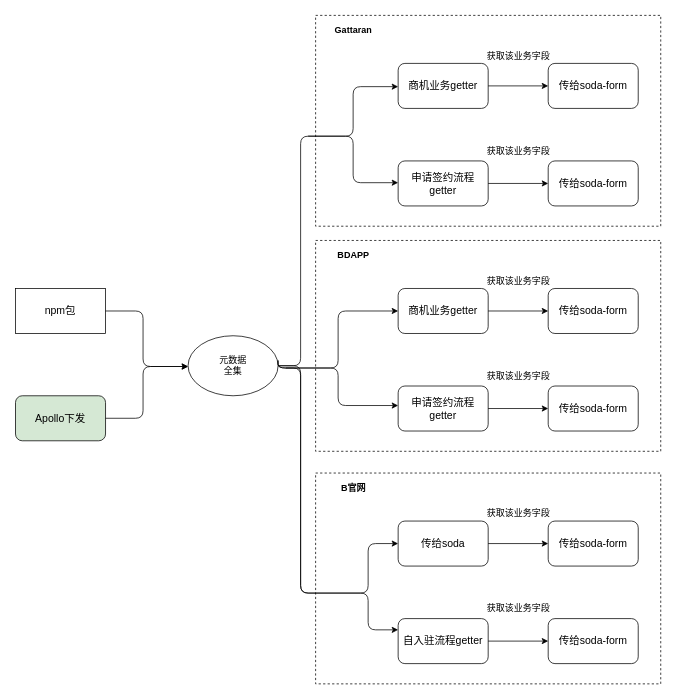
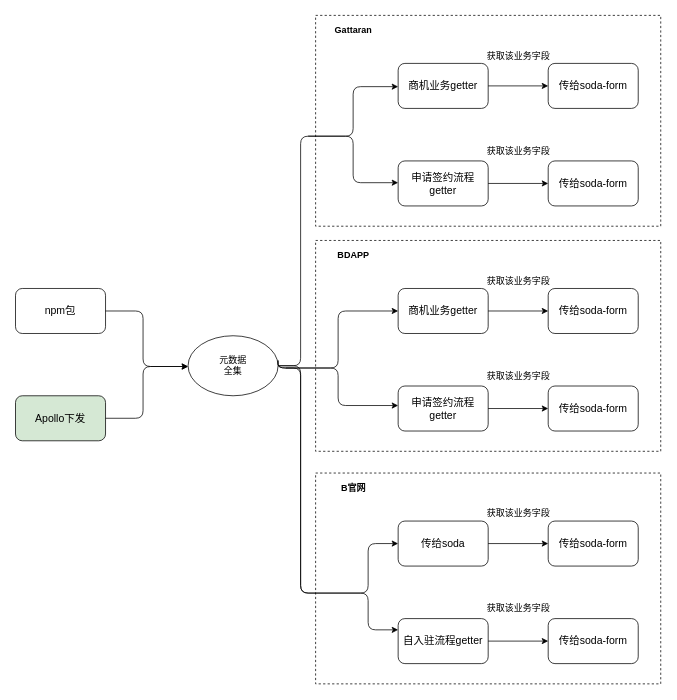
  <mxCell id="0" />
  <mxCell id="1" parent="0" />
  <mxCell id="2" value="" style="rounded=0;whiteSpace=wrap;html=1;dashed=1;" vertex="1" parent="1"><mxGeometry x="420" y="20" width="460" height="281" as="geometry" /></mxCell>
- <mxCell id="3" value="&lt;span style=&quot;font-size: 14px&quot;&gt;npm包&lt;/span&gt;" style="whiteSpace=wrap;html=1;rounded=0;" vertex="1" parent="1"><mxGeometry x="20" y="384" width="120" height="60" as="geometry" /></mxCell>
+ <mxCell id="3" value="&lt;span style=&quot;font-size: 14px&quot;&gt;npm包&lt;/span&gt;" style="rounded=1;whiteSpace=wrap;html=1;" vertex="1" parent="1"><mxGeometry x="20" y="384" width="120" height="60" as="geometry" /></mxCell>
  <mxCell id="4" value="&lt;span style=&quot;font-size: 14px&quot;&gt;Apollo下发&lt;br&gt;&lt;/span&gt;" style="rounded=1;whiteSpace=wrap;html=1;fillColor=#d5e8d4;" vertex="1" parent="1"><mxGeometry x="20" y="527" width="120" height="60" as="geometry" /></mxCell>
  <mxCell id="5" value="" style="endArrow=classic;html=1;entryX=0;entryY=0.5;entryDx=0;entryDy=0;edgeStyle=orthogonalEdgeStyle;exitX=1;exitY=0.5;exitDx=0;exitDy=0;" edge="1" parent="1" source="3"><mxGeometry width="50" height="50" relative="1" as="geometry"><mxPoint x="140" y="358" as="sourcePoint" /><mxPoint x="250" y="488" as="targetPoint" /><Array as="points"><mxPoint x="190" y="414" /><mxPoint x="190" y="488" /></Array></mxGeometry></mxCell>
  <mxCell id="6" value="" style="endArrow=classic;html=1;entryX=0;entryY=0.5;entryDx=0;entryDy=0;exitX=1;exitY=0.5;exitDx=0;exitDy=0;edgeStyle=orthogonalEdgeStyle;" edge="1" parent="1" source="4"><mxGeometry width="50" height="50" relative="1" as="geometry"><mxPoint x="140" y="488" as="sourcePoint" /><mxPoint x="250" y="488" as="targetPoint" /><Array as="points"><mxPoint x="190" y="557" /><mxPoint x="190" y="488" /></Array></mxGeometry></mxCell>
  <mxCell id="7" value="" style="endArrow=classic;html=1;edgeStyle=orthogonalEdgeStyle;entryX=0;entryY=0.5;entryDx=0;entryDy=0;" edge="1" parent="1"><mxGeometry width="50" height="50" relative="1" as="geometry"><mxPoint x="410" y="181" as="sourcePoint" /><mxPoint x="530" y="115" as="targetPoint" /><Array as="points"><mxPoint x="470" y="181" /><mxPoint x="470" y="115" /></Array></mxGeometry></mxCell>
  <mxCell id="8" value="元数据&lt;br&gt;全集" style="ellipse;whiteSpace=wrap;html=1;" vertex="1" parent="1"><mxGeometry x="250" y="447" width="120" height="80" as="geometry" /></mxCell>
  <mxCell id="9" value="&lt;span style=&quot;font-size: 14px&quot;&gt;商机业务getter&lt;br&gt;&lt;/span&gt;" style="rounded=1;whiteSpace=wrap;html=1;" vertex="1" parent="1"><mxGeometry x="530" y="84" width="120" height="60" as="geometry" /></mxCell>
  <mxCell id="10" value="&lt;span style=&quot;font-size: 14px&quot;&gt;申请签约流程getter&lt;br&gt;&lt;/span&gt;" style="rounded=1;whiteSpace=wrap;html=1;" vertex="1" parent="1"><mxGeometry x="530" y="214" width="120" height="60" as="geometry" /></mxCell>
  <mxCell id="11" value="" style="endArrow=classic;html=1;entryX=0;entryY=0.5;entryDx=0;entryDy=0;edgeStyle=orthogonalEdgeStyle;exitX=1;exitY=0.5;exitDx=0;exitDy=0;" edge="1" parent="1" source="8"><mxGeometry width="50" height="50" relative="1" as="geometry"><mxPoint x="390" y="460" as="sourcePoint" /><mxPoint x="530" y="243" as="targetPoint" /><Array as="points"><mxPoint x="400" y="487" /><mxPoint x="400" y="181" /><mxPoint x="470" y="181" /><mxPoint x="470" y="243" /></Array></mxGeometry></mxCell>
  <mxCell id="12" value="&lt;span style=&quot;font-size: 14px&quot;&gt;传给soda-form&lt;br&gt;&lt;/span&gt;" style="rounded=1;whiteSpace=wrap;html=1;" vertex="1" parent="1"><mxGeometry x="730" y="84" width="120" height="60" as="geometry" /></mxCell>
  <mxCell id="13" value="&lt;font style=&quot;font-size: 14px&quot;&gt;传给soda-form&lt;/font&gt;" style="rounded=1;whiteSpace=wrap;html=1;" vertex="1" parent="1"><mxGeometry x="730" y="214" width="120" height="60" as="geometry" /></mxCell>
  <mxCell id="14" value="" style="endArrow=classic;html=1;entryX=0;entryY=0.5;entryDx=0;entryDy=0;exitX=1;exitY=0.5;exitDx=0;exitDy=0;" edge="1" parent="1" source="9" target="12"><mxGeometry width="50" height="50" relative="1" as="geometry"><mxPoint x="650" y="120" as="sourcePoint" /><mxPoint x="700" y="70" as="targetPoint" /></mxGeometry></mxCell>
  <mxCell id="15" value="获取该业务字段" style="text;html=1;resizable=0;autosize=1;align=center;verticalAlign=middle;points=[];fillColor=none;strokeColor=none;rounded=0;" vertex="1" parent="1"><mxGeometry x="640" y="64" width="100" height="20" as="geometry" /></mxCell>
  <mxCell id="16" value="" style="endArrow=classic;html=1;exitX=1;exitY=0.5;exitDx=0;exitDy=0;entryX=0;entryY=0.5;entryDx=0;entryDy=0;" edge="1" parent="1" target="13"><mxGeometry width="50" height="50" relative="1" as="geometry"><mxPoint x="650" y="244" as="sourcePoint" /><mxPoint x="730" y="243" as="targetPoint" /></mxGeometry></mxCell>
  <mxCell id="17" value="获取该业务字段" style="text;html=1;resizable=0;autosize=1;align=center;verticalAlign=middle;points=[];fillColor=none;strokeColor=none;rounded=0;" vertex="1" parent="1"><mxGeometry x="640" y="191" width="100" height="20" as="geometry" /></mxCell>
  <mxCell id="18" value="&lt;b&gt;Gattaran&lt;/b&gt;" style="text;html=1;resizable=0;autosize=1;align=center;verticalAlign=middle;points=[];fillColor=none;strokeColor=none;rounded=0;dashed=1;" vertex="1" parent="1"><mxGeometry x="440" y="30" width="60" height="20" as="geometry" /></mxCell>
  <mxCell id="19" value="" style="rounded=0;whiteSpace=wrap;html=1;dashed=1;" vertex="1" parent="1"><mxGeometry x="420" y="320" width="460" height="281" as="geometry" /></mxCell>
  <mxCell id="20" value="&lt;span style=&quot;font-size: 14px&quot;&gt;商机业务getter&lt;br&gt;&lt;/span&gt;" style="rounded=1;whiteSpace=wrap;html=1;" vertex="1" parent="1"><mxGeometry x="530" y="384" width="120" height="60" as="geometry" /></mxCell>
  <mxCell id="21" value="&lt;span style=&quot;font-size: 14px&quot;&gt;申请签约流程getter&lt;br&gt;&lt;/span&gt;" style="rounded=1;whiteSpace=wrap;html=1;" vertex="1" parent="1"><mxGeometry x="530" y="514" width="120" height="60" as="geometry" /></mxCell>
  <mxCell id="22" value="&lt;span style=&quot;font-size: 14px&quot;&gt;传给soda-form&lt;br&gt;&lt;/span&gt;" style="rounded=1;whiteSpace=wrap;html=1;" vertex="1" parent="1"><mxGeometry x="730" y="384" width="120" height="60" as="geometry" /></mxCell>
  <mxCell id="23" value="&lt;font style=&quot;font-size: 14px&quot;&gt;传给soda-form&lt;/font&gt;" style="rounded=1;whiteSpace=wrap;html=1;" vertex="1" parent="1"><mxGeometry x="730" y="514" width="120" height="60" as="geometry" /></mxCell>
  <mxCell id="24" value="" style="endArrow=classic;html=1;entryX=0;entryY=0.5;entryDx=0;entryDy=0;exitX=1;exitY=0.5;exitDx=0;exitDy=0;" edge="1" parent="1" source="20" target="22"><mxGeometry width="50" height="50" relative="1" as="geometry"><mxPoint x="650" y="420" as="sourcePoint" /><mxPoint x="700" y="370" as="targetPoint" /></mxGeometry></mxCell>
  <mxCell id="25" value="获取该业务字段" style="text;html=1;resizable=0;autosize=1;align=center;verticalAlign=middle;points=[];fillColor=none;strokeColor=none;rounded=0;" vertex="1" parent="1"><mxGeometry x="640" y="364" width="100" height="20" as="geometry" /></mxCell>
  <mxCell id="26" value="" style="endArrow=classic;html=1;exitX=1;exitY=0.5;exitDx=0;exitDy=0;entryX=0;entryY=0.5;entryDx=0;entryDy=0;" edge="1" parent="1" target="23"><mxGeometry width="50" height="50" relative="1" as="geometry"><mxPoint x="650" y="544" as="sourcePoint" /><mxPoint x="730" y="543" as="targetPoint" /></mxGeometry></mxCell>
  <mxCell id="27" value="获取该业务字段" style="text;html=1;resizable=0;autosize=1;align=center;verticalAlign=middle;points=[];fillColor=none;strokeColor=none;rounded=0;" vertex="1" parent="1"><mxGeometry x="640" y="491" width="100" height="20" as="geometry" /></mxCell>
  <mxCell id="28" value="&lt;b&gt;BDAPP&lt;/b&gt;" style="text;html=1;resizable=0;autosize=1;align=center;verticalAlign=middle;points=[];fillColor=none;strokeColor=none;rounded=0;dashed=1;" vertex="1" parent="1"><mxGeometry x="440" y="330" width="60" height="20" as="geometry" /></mxCell>
  <mxCell id="29" value="" style="rounded=0;whiteSpace=wrap;html=1;dashed=1;" vertex="1" parent="1"><mxGeometry x="420" y="630" width="460" height="281" as="geometry" /></mxCell>
  <mxCell id="30" value="&lt;span style=&quot;font-size: 14px&quot;&gt;传给soda&lt;br&gt;&lt;/span&gt;" style="rounded=1;whiteSpace=wrap;html=1;" vertex="1" parent="1"><mxGeometry x="530" y="694" width="120" height="60" as="geometry" /></mxCell>
  <mxCell id="31" value="&lt;span style=&quot;font-size: 14px&quot;&gt;自入驻流程getter&lt;br&gt;&lt;/span&gt;" style="rounded=1;whiteSpace=wrap;html=1;" vertex="1" parent="1"><mxGeometry x="530" y="824" width="120" height="60" as="geometry" /></mxCell>
  <mxCell id="32" value="&lt;span style=&quot;font-size: 14px&quot;&gt;传给soda-form&lt;br&gt;&lt;/span&gt;" style="rounded=1;whiteSpace=wrap;html=1;" vertex="1" parent="1"><mxGeometry x="730" y="694" width="120" height="60" as="geometry" /></mxCell>
  <mxCell id="33" value="&lt;font style=&quot;font-size: 14px&quot;&gt;传给soda-form&lt;/font&gt;" style="rounded=1;whiteSpace=wrap;html=1;" vertex="1" parent="1"><mxGeometry x="730" y="824" width="120" height="60" as="geometry" /></mxCell>
  <mxCell id="34" value="" style="endArrow=classic;html=1;entryX=0;entryY=0.5;entryDx=0;entryDy=0;exitX=1;exitY=0.5;exitDx=0;exitDy=0;" edge="1" parent="1" source="30" target="32"><mxGeometry width="50" height="50" relative="1" as="geometry"><mxPoint x="650" y="730" as="sourcePoint" /><mxPoint x="700" y="680" as="targetPoint" /></mxGeometry></mxCell>
  <mxCell id="35" value="获取该业务字段" style="text;html=1;resizable=0;autosize=1;align=center;verticalAlign=middle;points=[];fillColor=none;strokeColor=none;rounded=0;" vertex="1" parent="1"><mxGeometry x="640" y="674" width="100" height="20" as="geometry" /></mxCell>
  <mxCell id="36" value="" style="endArrow=classic;html=1;exitX=1;exitY=0.5;exitDx=0;exitDy=0;entryX=0;entryY=0.5;entryDx=0;entryDy=0;" edge="1" parent="1" target="33"><mxGeometry width="50" height="50" relative="1" as="geometry"><mxPoint x="650" y="854" as="sourcePoint" /><mxPoint x="730" y="853" as="targetPoint" /></mxGeometry></mxCell>
  <mxCell id="37" value="获取该业务字段" style="text;html=1;resizable=0;autosize=1;align=center;verticalAlign=middle;points=[];fillColor=none;strokeColor=none;rounded=0;" vertex="1" parent="1"><mxGeometry x="640" y="801" width="100" height="20" as="geometry" /></mxCell>
  <mxCell id="38" value="&lt;b&gt;B官网&lt;/b&gt;" style="text;html=1;resizable=0;autosize=1;align=center;verticalAlign=middle;points=[];fillColor=none;strokeColor=none;rounded=0;dashed=1;" vertex="1" parent="1"><mxGeometry x="445" y="640" width="50" height="20" as="geometry" /></mxCell>
  <mxCell id="39" value="" style="endArrow=classic;html=1;edgeStyle=orthogonalEdgeStyle;entryX=0;entryY=0.5;entryDx=0;entryDy=0;" edge="1" parent="1" target="20"><mxGeometry width="50" height="50" relative="1" as="geometry"><mxPoint x="370" y="480" as="sourcePoint" /><mxPoint x="500" y="383" as="targetPoint" /><Array as="points"><mxPoint x="370" y="490" /><mxPoint x="450" y="490" /><mxPoint x="450" y="414" /></Array></mxGeometry></mxCell>
  <mxCell id="40" value="" style="endArrow=classic;html=1;edgeStyle=orthogonalEdgeStyle;" edge="1" parent="1"><mxGeometry width="50" height="50" relative="1" as="geometry"><mxPoint x="370" y="480" as="sourcePoint" /><mxPoint x="530" y="540" as="targetPoint" /><Array as="points"><mxPoint x="370" y="490" /><mxPoint x="450" y="490" /><mxPoint x="450" y="540" /></Array></mxGeometry></mxCell>
  <mxCell id="41" value="" style="endArrow=classic;html=1;entryX=0;entryY=0.5;entryDx=0;entryDy=0;exitX=1;exitY=0.5;exitDx=0;exitDy=0;edgeStyle=orthogonalEdgeStyle;" edge="1" parent="1" source="8" target="30"><mxGeometry width="50" height="50" relative="1" as="geometry"><mxPoint x="360" y="700" as="sourcePoint" /><mxPoint x="410" y="650" as="targetPoint" /><Array as="points"><mxPoint x="400" y="487" /><mxPoint x="400" y="790" /><mxPoint x="490" y="790" /><mxPoint x="490" y="724" /></Array></mxGeometry></mxCell>
  <mxCell id="42" value="" style="endArrow=classic;html=1;entryX=0;entryY=0.25;entryDx=0;entryDy=0;edgeStyle=orthogonalEdgeStyle;" edge="1" parent="1" target="31"><mxGeometry width="50" height="50" relative="1" as="geometry"><mxPoint x="380" y="490" as="sourcePoint" /><mxPoint x="470" y="800" as="targetPoint" /><Array as="points"><mxPoint x="400" y="490" /><mxPoint x="400" y="790" /><mxPoint x="490" y="790" /><mxPoint x="490" y="839" /></Array></mxGeometry></mxCell>
